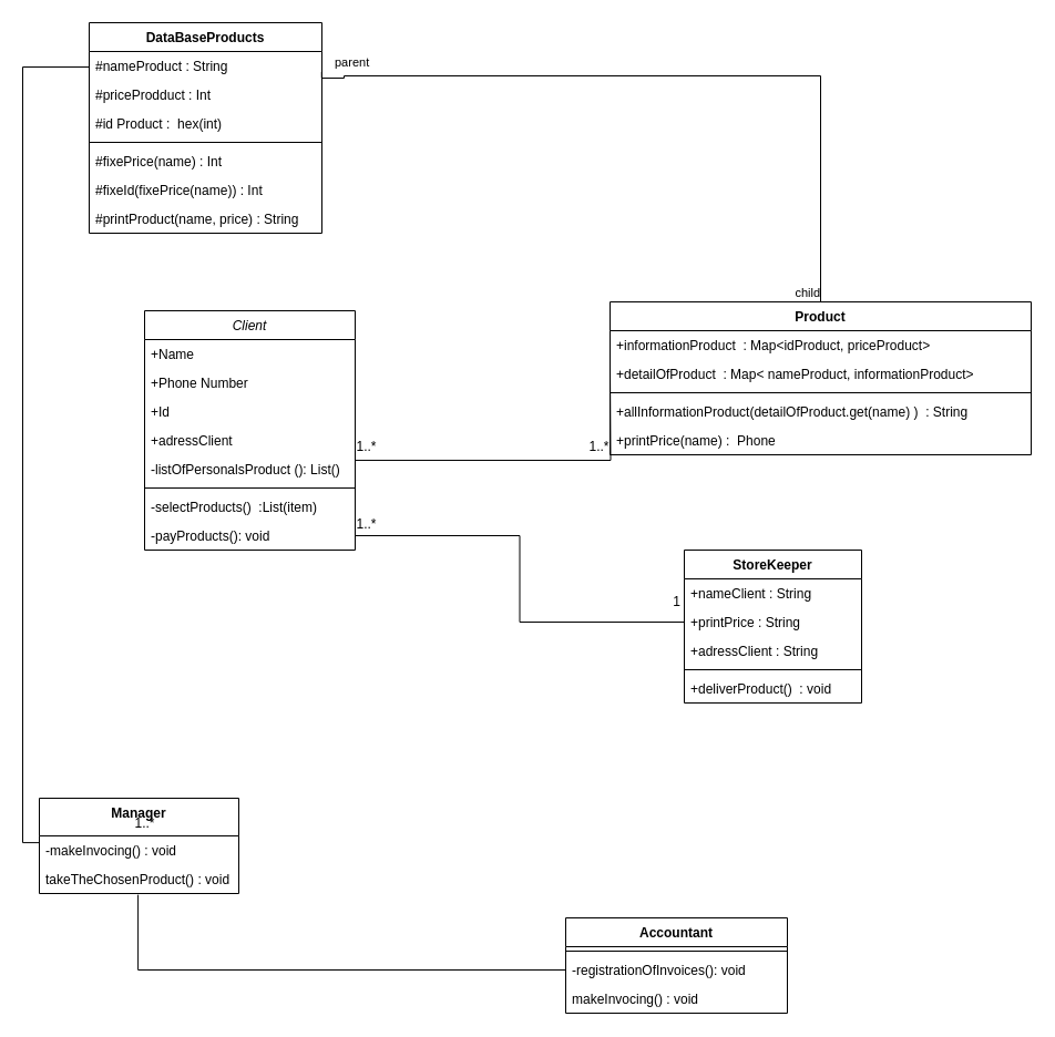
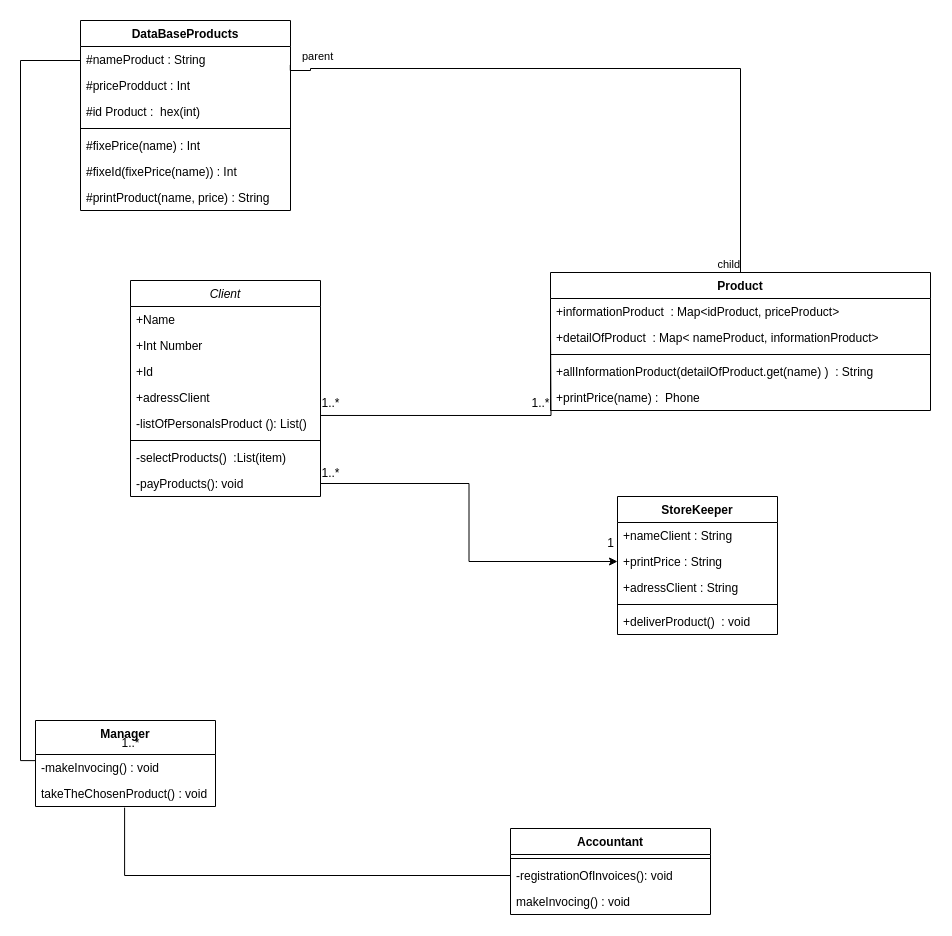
  <mxCell id="0" />
  <mxCell id="1" parent="0" />
  <mxCell id="2" value="Manager" style="swimlane;fontStyle=1;align=center;verticalAlign=top;childLayout=stackLayout;horizontal=1;startSize=34;horizontalStack=0;resizeParent=1;resizeParentMax=0;resizeLast=0;collapsible=1;marginBottom=0;whiteSpace=wrap;html=1;" vertex="1" parent="1"><mxGeometry x="35" y="720" width="180" height="86" as="geometry" /></mxCell>
  <mxCell id="3" value="-makeInvocing() : void" style="text;strokeColor=none;fillColor=none;align=left;verticalAlign=top;spacingLeft=4;spacingRight=4;overflow=hidden;rotatable=0;points=[[0,0.5],[1,0.5]];portConstraint=eastwest;whiteSpace=wrap;html=1;" vertex="1" parent="2"><mxGeometry y="34" width="180" height="26" as="geometry" /></mxCell>
  <mxCell id="4" value="takeTheChosenProduct() : void" style="text;strokeColor=none;fillColor=none;align=left;verticalAlign=top;spacingLeft=4;spacingRight=4;overflow=hidden;rotatable=0;points=[[0,0.5],[1,0.5]];portConstraint=eastwest;whiteSpace=wrap;html=1;" vertex="1" parent="2"><mxGeometry y="60" width="180" height="26" as="geometry" /></mxCell>
  <mxCell id="5" value="Accountant" style="swimlane;fontStyle=1;align=center;verticalAlign=top;childLayout=stackLayout;horizontal=1;startSize=26;horizontalStack=0;resizeParent=1;resizeParentMax=0;resizeLast=0;collapsible=1;marginBottom=0;whiteSpace=wrap;html=1;" vertex="1" parent="1"><mxGeometry x="510" y="828" width="200" height="86" as="geometry" /></mxCell>
  <mxCell id="6" value="" style="line;strokeWidth=1;fillColor=none;align=left;verticalAlign=middle;spacingTop=-1;spacingLeft=3;spacingRight=3;rotatable=0;labelPosition=right;points=[];portConstraint=eastwest;strokeColor=inherit;" vertex="1" parent="5"><mxGeometry y="26" width="200" height="8" as="geometry" /></mxCell>
  <mxCell id="7" value="-registrationOfInvoices(): void" style="text;strokeColor=none;fillColor=none;align=left;verticalAlign=top;spacingLeft=4;spacingRight=4;overflow=hidden;rotatable=0;points=[[0,0.5],[1,0.5]];portConstraint=eastwest;whiteSpace=wrap;html=1;" vertex="1" parent="5"><mxGeometry y="34" width="200" height="26" as="geometry" /></mxCell>
  <mxCell id="8" value="makeInvocing() : void" style="text;strokeColor=none;fillColor=none;align=left;verticalAlign=top;spacingLeft=4;spacingRight=4;overflow=hidden;rotatable=0;points=[[0,0.5],[1,0.5]];portConstraint=eastwest;whiteSpace=wrap;html=1;" vertex="1" parent="5"><mxGeometry y="60" width="200" height="26" as="geometry" /></mxCell>
  <mxCell id="9" value="1..*" style="text;html=1;align=center;verticalAlign=middle;resizable=0;points=[];autosize=1;strokeColor=none;fillColor=none;" vertex="1" parent="1"><mxGeometry x="110" y="728" width="40" height="30" as="geometry" /></mxCell>
  <mxCell id="10" value="" style="endArrow=none;html=1;edgeStyle=orthogonalEdgeStyle;rounded=0;entryX=0;entryY=0.5;entryDx=0;entryDy=0;exitX=0.495;exitY=1.044;exitDx=0;exitDy=0;exitPerimeter=0;" edge="1" parent="1" source="4" target="7"><mxGeometry relative="1" as="geometry"><mxPoint x="120" y="977" as="sourcePoint" /><mxPoint x="776.2" y="1027.762" as="targetPoint" /><Array as="points"><mxPoint x="124" y="875" /></Array></mxGeometry></mxCell>
  <mxCell id="11" value="" style="endArrow=none;html=1;edgeStyle=orthogonalEdgeStyle;rounded=0;entryX=0.5;entryY=0;entryDx=0;entryDy=0;exitX=0;exitY=0.235;exitDx=0;exitDy=0;exitPerimeter=0;" edge="1" parent="1" source="3"><mxGeometry relative="1" as="geometry"><mxPoint x="100" y="1120" as="sourcePoint" /><mxPoint x="80" y="60" as="targetPoint" /><Array as="points"><mxPoint x="20" y="760" /><mxPoint x="20" y="60" /></Array></mxGeometry></mxCell>
  <mxCell id="12" value="DataBaseProducts" style="swimlane;fontStyle=1;align=center;verticalAlign=top;childLayout=stackLayout;horizontal=1;startSize=26;horizontalStack=0;resizeParent=1;resizeParentMax=0;resizeLast=0;collapsible=1;marginBottom=0;whiteSpace=wrap;html=1;" vertex="1" parent="1"><mxGeometry x="80" y="20" width="210" height="190" as="geometry" /></mxCell>
  <mxCell id="13" value="&lt;div&gt;#nameProduct : String&lt;/div&gt;" style="text;strokeColor=none;fillColor=none;align=left;verticalAlign=top;spacingLeft=4;spacingRight=4;overflow=hidden;rotatable=0;points=[[0,0.5],[1,0.5]];portConstraint=eastwest;whiteSpace=wrap;html=1;" vertex="1" parent="12"><mxGeometry y="26" width="210" height="26" as="geometry" /></mxCell>
  <mxCell id="14" value="#priceProdduct : Int" style="text;strokeColor=none;fillColor=none;align=left;verticalAlign=top;spacingLeft=4;spacingRight=4;overflow=hidden;rotatable=0;points=[[0,0.5],[1,0.5]];portConstraint=eastwest;whiteSpace=wrap;html=1;" vertex="1" parent="12"><mxGeometry y="52" width="210" height="26" as="geometry" /></mxCell>
  <mxCell id="15" value="#id Product :&amp;nbsp; hex(int)" style="text;strokeColor=none;fillColor=none;align=left;verticalAlign=top;spacingLeft=4;spacingRight=4;overflow=hidden;rotatable=0;points=[[0,0.5],[1,0.5]];portConstraint=eastwest;whiteSpace=wrap;html=1;" vertex="1" parent="12"><mxGeometry y="78" width="210" height="26" as="geometry" /></mxCell>
  <mxCell id="16" value="" style="line;strokeWidth=1;fillColor=none;align=left;verticalAlign=middle;spacingTop=-1;spacingLeft=3;spacingRight=3;rotatable=0;labelPosition=right;points=[];portConstraint=eastwest;strokeColor=inherit;" vertex="1" parent="12"><mxGeometry y="104" width="210" height="8" as="geometry" /></mxCell>
  <mxCell id="17" value="#fixePrice(name) : Int " style="text;strokeColor=none;fillColor=none;align=left;verticalAlign=top;spacingLeft=4;spacingRight=4;overflow=hidden;rotatable=0;points=[[0,0.5],[1,0.5]];portConstraint=eastwest;whiteSpace=wrap;html=1;" vertex="1" parent="12"><mxGeometry y="112" width="210" height="26" as="geometry" /></mxCell>
  <mxCell id="18" value="#fixeId(fixePrice(name)) : Int" style="text;strokeColor=none;fillColor=none;align=left;verticalAlign=top;spacingLeft=4;spacingRight=4;overflow=hidden;rotatable=0;points=[[0,0.5],[1,0.5]];portConstraint=eastwest;whiteSpace=wrap;html=1;" vertex="1" parent="12"><mxGeometry y="138" width="210" height="26" as="geometry" /></mxCell>
  <mxCell id="19" value="#printProduct(name, price) : String" style="text;strokeColor=none;fillColor=none;align=left;verticalAlign=top;spacingLeft=4;spacingRight=4;overflow=hidden;rotatable=0;points=[[0,0.5],[1,0.5]];portConstraint=eastwest;whiteSpace=wrap;html=1;" vertex="1" parent="12"><mxGeometry y="164" width="210" height="26" as="geometry" /></mxCell>
  <mxCell id="20" value="" style="endArrow=none;html=1;edgeStyle=orthogonalEdgeStyle;rounded=0;exitX=0.999;exitY=0.708;exitDx=0;exitDy=0;exitPerimeter=0;entryX=0.5;entryY=0;entryDx=0;entryDy=0;" edge="1" parent="1" source="13" target="23"><mxGeometry relative="1" as="geometry"><mxPoint x="330" y="70" as="sourcePoint" /><mxPoint x="622" y="220" as="targetPoint" /><Array as="points"><mxPoint x="290" y="70" /><mxPoint x="310" y="70" /><mxPoint x="310" y="68" /><mxPoint x="740" y="68" /></Array></mxGeometry></mxCell>
  <mxCell id="21" value="parent" style="edgeLabel;resizable=0;html=1;align=left;verticalAlign=bottom;" connectable="0" vertex="1" parent="20"><mxGeometry x="-1" relative="1" as="geometry"><mxPoint x="10" as="offset" /></mxGeometry></mxCell>
  <mxCell id="22" value="child" style="edgeLabel;resizable=0;html=1;align=right;verticalAlign=bottom;" connectable="0" vertex="1" parent="20"><mxGeometry x="1" relative="1" as="geometry" /></mxCell>
  <mxCell id="23" value="Product" style="swimlane;fontStyle=1;align=center;verticalAlign=top;childLayout=stackLayout;horizontal=1;startSize=26;horizontalStack=0;resizeParent=1;resizeParentMax=0;resizeLast=0;collapsible=1;marginBottom=0;whiteSpace=wrap;html=1;" vertex="1" parent="1"><mxGeometry x="550" y="272" width="380" height="138" as="geometry" /></mxCell>
  <mxCell id="24" value="+informationProduct&amp;nbsp; : Map&amp;lt;idProduct, priceProduct&amp;gt;" style="text;strokeColor=none;fillColor=none;align=left;verticalAlign=top;spacingLeft=4;spacingRight=4;overflow=hidden;rotatable=0;points=[[0,0.5],[1,0.5]];portConstraint=eastwest;whiteSpace=wrap;html=1;" vertex="1" parent="23"><mxGeometry y="26" width="380" height="26" as="geometry" /></mxCell>
  <mxCell id="25" value="+detailOfProduct&amp;nbsp; : Map&amp;lt; nameProduct, informationProduct&amp;gt;" style="text;strokeColor=none;fillColor=none;align=left;verticalAlign=top;spacingLeft=4;spacingRight=4;overflow=hidden;rotatable=0;points=[[0,0.5],[1,0.5]];portConstraint=eastwest;whiteSpace=wrap;html=1;" vertex="1" parent="23"><mxGeometry y="52" width="380" height="26" as="geometry" /></mxCell>
  <mxCell id="26" value="" style="line;strokeWidth=1;fillColor=none;align=left;verticalAlign=middle;spacingTop=-1;spacingLeft=3;spacingRight=3;rotatable=0;labelPosition=right;points=[];portConstraint=eastwest;strokeColor=inherit;" vertex="1" parent="23"><mxGeometry y="78" width="380" height="8" as="geometry" /></mxCell>
  <mxCell id="27" value="+allInformationProduct(detailOfProduct.get(name) )&amp;nbsp; : String" style="text;strokeColor=none;fillColor=none;align=left;verticalAlign=top;spacingLeft=4;spacingRight=4;overflow=hidden;rotatable=0;points=[[0,0.5],[1,0.5]];portConstraint=eastwest;whiteSpace=wrap;html=1;" vertex="1" parent="23"><mxGeometry y="86" width="380" height="26" as="geometry" /></mxCell>
  <mxCell id="28" value="+printPrice(name) :&amp;nbsp; Phone" style="text;strokeColor=none;fillColor=none;align=left;verticalAlign=top;spacingLeft=4;spacingRight=4;overflow=hidden;rotatable=0;points=[[0,0.5],[1,0.5]];portConstraint=eastwest;whiteSpace=wrap;html=1;" vertex="1" parent="23"><mxGeometry y="112" width="380" height="26" as="geometry" /></mxCell>
  <mxCell id="29" value="" style="endArrow=none;html=1;edgeStyle=orthogonalEdgeStyle;rounded=0;exitX=1.001;exitY=0.191;exitDx=0;exitDy=0;exitPerimeter=0;" edge="1" parent="1" source="41"><mxGeometry relative="1" as="geometry"><mxPoint x="220" y="329" as="sourcePoint" /><mxPoint x="550" y="329" as="targetPoint" /></mxGeometry></mxCell>
  <mxCell id="30" value="StoreKeeper" style="swimlane;fontStyle=1;align=center;verticalAlign=top;childLayout=stackLayout;horizontal=1;startSize=26;horizontalStack=0;resizeParent=1;resizeParentMax=0;resizeLast=0;collapsible=1;marginBottom=0;whiteSpace=wrap;html=1;" vertex="1" parent="1"><mxGeometry x="617" y="496" width="160" height="138" as="geometry" /></mxCell>
  <mxCell id="31" value="&lt;div&gt;+nameClient : String&lt;br&gt;&lt;/div&gt;" style="text;strokeColor=none;fillColor=none;align=left;verticalAlign=top;spacingLeft=4;spacingRight=4;overflow=hidden;rotatable=0;points=[[0,0.5],[1,0.5]];portConstraint=eastwest;whiteSpace=wrap;html=1;" vertex="1" parent="30"><mxGeometry y="26" width="160" height="26" as="geometry" /></mxCell>
  <mxCell id="32" value="+printPrice : String " style="text;strokeColor=none;fillColor=none;align=left;verticalAlign=top;spacingLeft=4;spacingRight=4;overflow=hidden;rotatable=0;points=[[0,0.5],[1,0.5]];portConstraint=eastwest;whiteSpace=wrap;html=1;" vertex="1" parent="30"><mxGeometry y="52" width="160" height="26" as="geometry" /></mxCell>
  <mxCell id="33" value="+adressClient : String" style="text;strokeColor=none;fillColor=none;align=left;verticalAlign=top;spacingLeft=4;spacingRight=4;overflow=hidden;rotatable=0;points=[[0,0.5],[1,0.5]];portConstraint=eastwest;whiteSpace=wrap;html=1;" vertex="1" parent="30"><mxGeometry y="78" width="160" height="26" as="geometry" /></mxCell>
  <mxCell id="34" value="" style="line;strokeWidth=1;fillColor=none;align=left;verticalAlign=middle;spacingTop=-1;spacingLeft=3;spacingRight=3;rotatable=0;labelPosition=right;points=[];portConstraint=eastwest;strokeColor=inherit;" vertex="1" parent="30"><mxGeometry y="104" width="160" height="8" as="geometry" /></mxCell>
  <mxCell id="35" value="+deliverProduct()&amp;nbsp; : void" style="text;strokeColor=none;fillColor=none;align=left;verticalAlign=top;spacingLeft=4;spacingRight=4;overflow=hidden;rotatable=0;points=[[0,0.5],[1,0.5]];portConstraint=eastwest;whiteSpace=wrap;html=1;" vertex="1" parent="30"><mxGeometry y="112" width="160" height="26" as="geometry" /></mxCell>
  <mxCell id="36" value="Client" style="swimlane;fontStyle=2;align=center;verticalAlign=top;childLayout=stackLayout;horizontal=1;startSize=26;horizontalStack=0;resizeParent=1;resizeLast=0;collapsible=1;marginBottom=0;rounded=0;shadow=0;strokeWidth=1;" vertex="1" parent="1"><mxGeometry x="130" y="280" width="190" height="216" as="geometry"><mxRectangle x="230" y="140" width="160" height="26" as="alternateBounds" /></mxGeometry></mxCell>
  <mxCell id="37" value="+Name" style="text;align=left;verticalAlign=top;spacingLeft=4;spacingRight=4;overflow=hidden;rotatable=0;points=[[0,0.5],[1,0.5]];portConstraint=eastwest;" vertex="1" parent="36"><mxGeometry y="26" width="190" height="26" as="geometry" /></mxCell>
- <mxCell id="38" value="+Phone Number" style="text;align=left;verticalAlign=top;spacingLeft=4;spacingRight=4;overflow=hidden;rotatable=0;points=[[0,0.5],[1,0.5]];portConstraint=eastwest;rounded=0;shadow=0;html=0;" vertex="1" parent="36"><mxGeometry y="52" width="190" height="26" as="geometry" /></mxCell>
+ <mxCell id="38" value="+Int Number" style="text;align=left;verticalAlign=top;spacingLeft=4;spacingRight=4;overflow=hidden;rotatable=0;points=[[0,0.5],[1,0.5]];portConstraint=eastwest;rounded=0;shadow=0;html=0;" vertex="1" parent="36"><mxGeometry y="52" width="190" height="26" as="geometry" /></mxCell>
  <mxCell id="39" value="+Id" style="text;align=left;verticalAlign=top;spacingLeft=4;spacingRight=4;overflow=hidden;rotatable=0;points=[[0,0.5],[1,0.5]];portConstraint=eastwest;rounded=0;shadow=0;html=0;" vertex="1" parent="36"><mxGeometry y="78" width="190" height="26" as="geometry" /></mxCell>
  <mxCell id="40" value="+adressClient " style="text;align=left;verticalAlign=top;spacingLeft=4;spacingRight=4;overflow=hidden;rotatable=0;points=[[0,0.5],[1,0.5]];portConstraint=eastwest;rounded=0;shadow=0;html=0;" vertex="1" parent="36"><mxGeometry y="104" width="190" height="26" as="geometry" /></mxCell>
  <mxCell id="41" value="-listOfPersonalsProduct (): List()" style="text;align=left;verticalAlign=top;spacingLeft=4;spacingRight=4;overflow=hidden;rotatable=0;points=[[0,0.5],[1,0.5]];portConstraint=eastwest;rounded=0;shadow=0;html=0;" vertex="1" parent="36"><mxGeometry y="130" width="190" height="26" as="geometry" /></mxCell>
  <mxCell id="42" value="" style="line;html=1;strokeWidth=1;align=left;verticalAlign=middle;spacingTop=-1;spacingLeft=3;spacingRight=3;rotatable=0;labelPosition=right;points=[];portConstraint=eastwest;" vertex="1" parent="36"><mxGeometry y="156" width="190" height="8" as="geometry" /></mxCell>
  <mxCell id="43" value="-selectProducts()  :List(item)" style="text;align=left;verticalAlign=top;spacingLeft=4;spacingRight=4;overflow=hidden;rotatable=0;points=[[0,0.5],[1,0.5]];portConstraint=eastwest;" vertex="1" parent="36"><mxGeometry y="164" width="190" height="26" as="geometry" /></mxCell>
  <mxCell id="44" value="-payProducts(): void" style="text;align=left;verticalAlign=top;spacingLeft=4;spacingRight=4;overflow=hidden;rotatable=0;points=[[0,0.5],[1,0.5]];portConstraint=eastwest;" vertex="1" parent="36"><mxGeometry y="190" width="190" height="26" as="geometry" /></mxCell>
- <mxCell id="45" value="" style="endArrow=none;html=1;edgeStyle=orthogonalEdgeStyle;rounded=0;entryX=0;entryY=0.5;entryDx=0;entryDy=0;exitX=1;exitY=0.5;exitDx=0;exitDy=0;" edge="1" parent="1" source="44" target="32"><mxGeometry relative="1" as="geometry"><mxPoint x="410" y="560" as="sourcePoint" /><mxPoint x="570" y="560" as="targetPoint" /></mxGeometry></mxCell>
+ <mxCell id="45" value="" style="endArrow=classic;html=1;edgeStyle=orthogonalEdgeStyle;rounded=0;entryX=0;entryY=0.5;entryDx=0;entryDy=0;exitX=1;exitY=0.5;exitDx=0;exitDy=0;" edge="1" parent="1" source="44" target="32"><mxGeometry relative="1" as="geometry"><mxPoint x="410" y="560" as="sourcePoint" /><mxPoint x="570" y="560" as="targetPoint" /></mxGeometry></mxCell>
  <mxCell id="46" value="1" style="text;html=1;align=center;verticalAlign=middle;resizable=0;points=[];autosize=1;strokeColor=none;fillColor=none;" vertex="1" parent="1"><mxGeometry x="595" y="528" width="30" height="30" as="geometry" /></mxCell>
  <mxCell id="47" value="1..*" style="text;html=1;align=center;verticalAlign=middle;resizable=0;points=[];autosize=1;strokeColor=none;fillColor=none;" vertex="1" parent="1"><mxGeometry x="310" y="458" width="40" height="30" as="geometry" /></mxCell>
  <mxCell id="48" value="1..*" style="text;html=1;align=center;verticalAlign=middle;resizable=0;points=[];autosize=1;strokeColor=none;fillColor=none;" vertex="1" parent="1"><mxGeometry x="310" y="388" width="40" height="30" as="geometry" /></mxCell>
  <mxCell id="49" value="1..*" style="text;html=1;align=center;verticalAlign=middle;resizable=0;points=[];autosize=1;strokeColor=none;fillColor=none;" vertex="1" parent="1"><mxGeometry x="520" y="388" width="40" height="30" as="geometry" /></mxCell>
